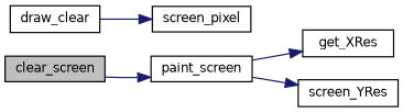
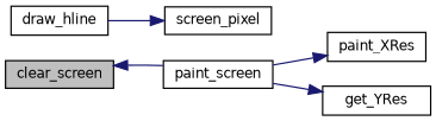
  digraph {
    rankdir=LR
    node [color=black fillcolor=white fontname=Helvetica fontsize=10 shape=record style=filled]
    edge [color=midnightblue fontname=Helvetica fontsize=10 labelfontname=Helvetica labelfontsize=10 style=solid]
    n1 [fillcolor=grey75 fontcolor=black height=0.2 label=clear_screen width=0.4]
    n2 [height=0.2 label=paint_screen width=0.4]
-   n3 [height=0.2 label=get_XRes width=0.4]
-   n4 [height=0.2 label=screen_YRes width=0.4]
-   n5 [height=0.2 label=draw_clear width=0.4]
+   n3 [height=0.2 label=paint_XRes width=0.4]
+   n4 [height=0.2 label=get_YRes width=0.4]
+   n5 [height=0.2 label=draw_hline width=0.4]
    n6 [height=0.2 label=screen_pixel width=0.4]
-   n1 -> n2
+   n2 -> n1
    n2 -> n3
    n2 -> n4
    n5 -> n6
  }
